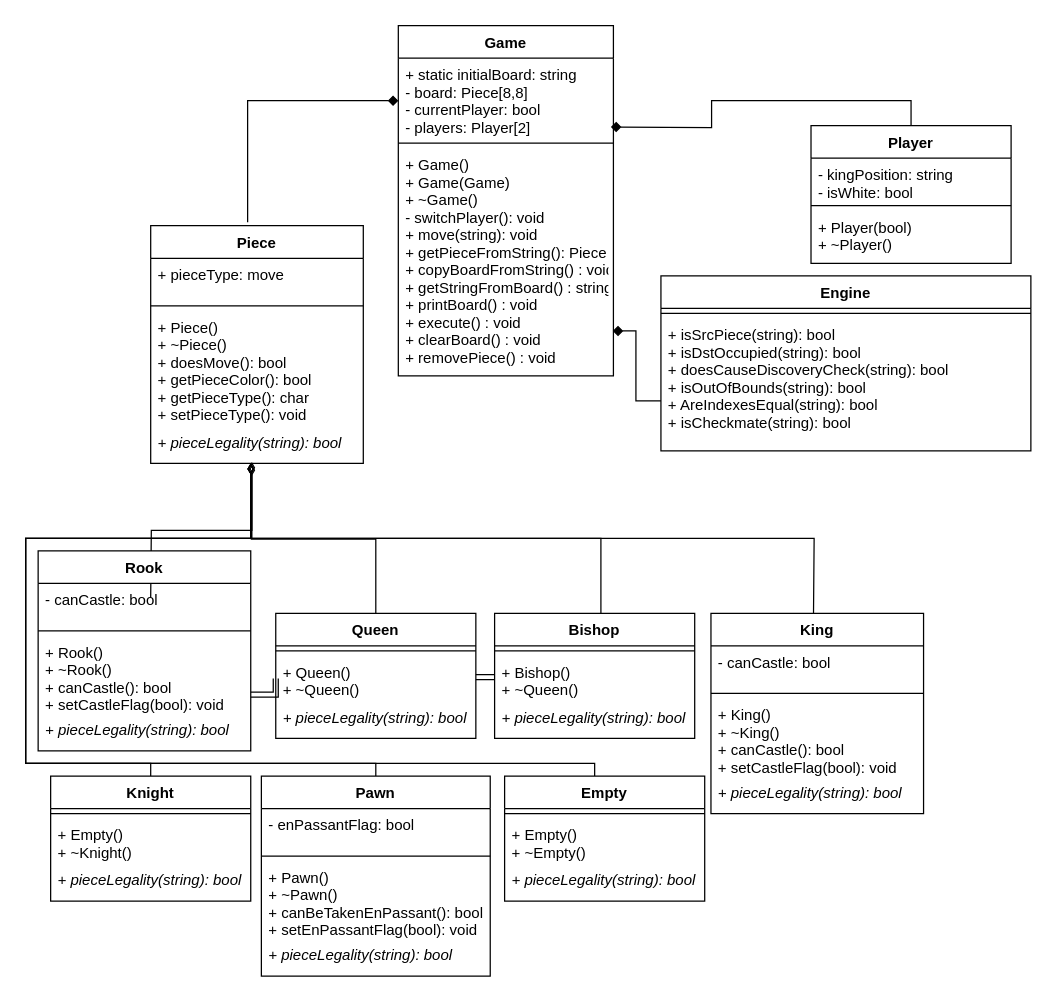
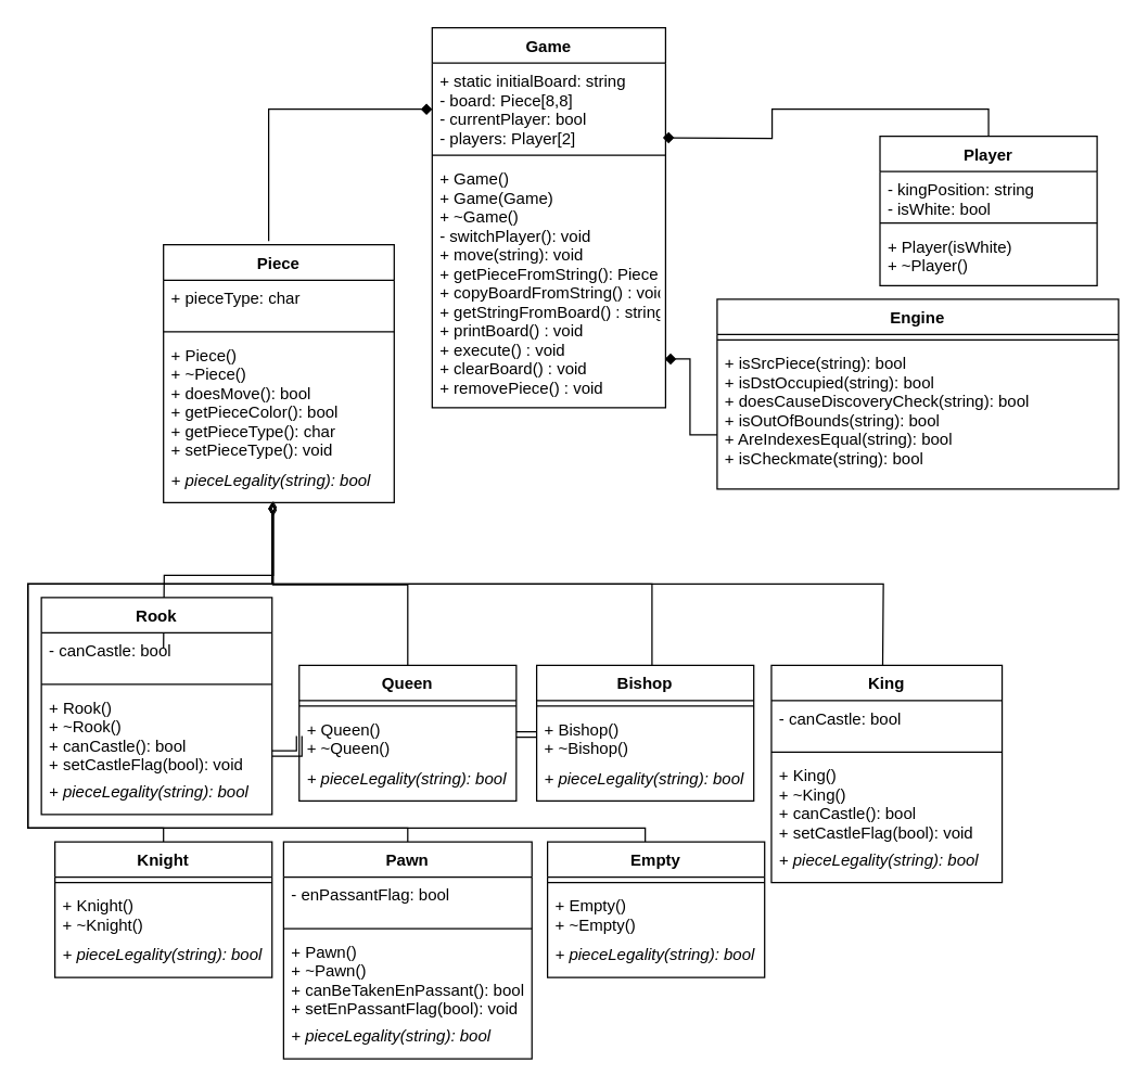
  <mxCell id="0" />
  <mxCell id="1" parent="0" />
  <mxCell id="2" value="Game" style="swimlane;fontStyle=1;align=center;verticalAlign=top;childLayout=stackLayout;horizontal=1;startSize=26;horizontalStack=0;resizeParent=1;resizeParentMax=0;resizeLast=0;collapsible=1;marginBottom=0;" parent="1" vertex="1"><mxGeometry x="318" y="20" width="172" height="280" as="geometry"><mxRectangle x="345" y="30" width="70" height="26" as="alternateBounds" /></mxGeometry></mxCell>
  <mxCell id="3" value="+ static initialBoard: string&#10;- board: Piece[8,8]&#10;- currentPlayer: bool&#10;- players: Player[2]" style="text;strokeColor=none;fillColor=none;align=left;verticalAlign=top;spacingLeft=4;spacingRight=4;overflow=hidden;rotatable=0;points=[[0,0.5],[1,0.5]];portConstraint=eastwest;" parent="2" vertex="1"><mxGeometry y="26" width="172" height="64" as="geometry" /></mxCell>
  <mxCell id="4" value="" style="line;strokeWidth=1;fillColor=none;align=left;verticalAlign=middle;spacingTop=-1;spacingLeft=3;spacingRight=3;rotatable=0;labelPosition=right;points=[];portConstraint=eastwest;" parent="2" vertex="1"><mxGeometry y="90" width="172" height="8" as="geometry" /></mxCell>
  <mxCell id="5" value="+ Game()&#10;+ Game(Game)&#10;+ ~Game()&#10;- switchPlayer(): void&#10;+ move(string): void&#10;+ getPieceFromString(): Piece&#10;+ copyBoardFromString() : void&#10;+ getStringFromBoard() : string&#10;+ printBoard() : void&#10;+ execute() : void&#10;+ clearBoard() : void&#10;+ removePiece() : void" style="text;strokeColor=none;fillColor=none;align=left;verticalAlign=top;spacingLeft=4;spacingRight=4;overflow=hidden;rotatable=0;points=[[0,0.5],[1,0.5]];portConstraint=eastwest;" parent="2" vertex="1"><mxGeometry y="98" width="172" height="182" as="geometry" /></mxCell>
  <mxCell id="6" value="Piece" style="swimlane;fontStyle=1;align=center;verticalAlign=top;childLayout=stackLayout;horizontal=1;startSize=26;horizontalStack=0;resizeParent=1;resizeParentMax=0;resizeLast=0;collapsible=1;marginBottom=0;" parent="1" vertex="1"><mxGeometry x="120" y="180" width="170" height="190" as="geometry" /></mxCell>
- <mxCell id="7" value="+ pieceType: move" style="text;strokeColor=none;fillColor=none;align=left;verticalAlign=top;spacingLeft=4;spacingRight=4;overflow=hidden;rotatable=0;points=[[0,0.5],[1,0.5]];portConstraint=eastwest;" parent="6" vertex="1"><mxGeometry y="26" width="170" height="34" as="geometry" /></mxCell>
+ <mxCell id="7" value="+ pieceType: char" style="text;strokeColor=none;fillColor=none;align=left;verticalAlign=top;spacingLeft=4;spacingRight=4;overflow=hidden;rotatable=0;points=[[0,0.5],[1,0.5]];portConstraint=eastwest;" parent="6" vertex="1"><mxGeometry y="26" width="170" height="34" as="geometry" /></mxCell>
  <mxCell id="8" value="" style="line;strokeWidth=1;fillColor=none;align=left;verticalAlign=middle;spacingTop=-1;spacingLeft=3;spacingRight=3;rotatable=0;labelPosition=right;points=[];portConstraint=eastwest;" parent="6" vertex="1"><mxGeometry y="60" width="170" height="8" as="geometry" /></mxCell>
  <mxCell id="9" value="+ Piece()&#10;+ ~Piece()&#10;+ doesMove(): bool&#10;+ getPieceColor(): bool&#10;+ getPieceType(): char&#10;+ setPieceType(): void&#10;" style="text;strokeColor=none;fillColor=none;align=left;verticalAlign=top;spacingLeft=4;spacingRight=4;overflow=hidden;rotatable=0;points=[[0,0.5],[1,0.5]];portConstraint=eastwest;fontStyle=0" parent="6" vertex="1"><mxGeometry y="68" width="170" height="92" as="geometry" /></mxCell>
  <mxCell id="10" value="+ pieceLegality(string): bool" style="text;strokeColor=none;fillColor=none;align=left;verticalAlign=top;spacingLeft=4;spacingRight=4;overflow=hidden;rotatable=0;points=[[0,0.5],[1,0.5]];portConstraint=eastwest;fontStyle=2" parent="6" vertex="1"><mxGeometry y="160" width="170" height="30" as="geometry" /></mxCell>
  <mxCell id="11" style="edgeStyle=orthogonalEdgeStyle;rounded=0;orthogonalLoop=1;jettySize=auto;html=1;entryX=0.476;entryY=0.967;entryDx=0;entryDy=0;entryPerimeter=0;endArrow=diamondThin;endFill=0;" parent="1" target="10" edge="1"><mxGeometry relative="1" as="geometry"><mxPoint x="120" y="477" as="sourcePoint" /></mxGeometry></mxCell>
  <mxCell id="12" style="edgeStyle=orthogonalEdgeStyle;rounded=0;orthogonalLoop=1;jettySize=auto;html=1;endArrow=diamond;endFill=1;exitX=0.456;exitY=-0.015;exitDx=0;exitDy=0;exitPerimeter=0;" parent="1" source="6" edge="1"><mxGeometry relative="1" as="geometry"><mxPoint x="318" y="80" as="targetPoint" /><Array as="points"><mxPoint x="198" y="80" /></Array></mxGeometry></mxCell>
  <mxCell id="13" style="edgeStyle=orthogonalEdgeStyle;rounded=0;orthogonalLoop=1;jettySize=auto;html=1;endArrow=diamondThin;endFill=0;" parent="1" source="14" edge="1"><mxGeometry relative="1" as="geometry"><mxPoint x="200" y="370" as="targetPoint" /><Array as="points"><mxPoint x="120" y="610" /><mxPoint x="20" y="610" /><mxPoint x="20" y="430" /><mxPoint x="200" y="430" /><mxPoint x="200" y="370" /></Array></mxGeometry></mxCell>
  <mxCell id="14" value="Knight" style="swimlane;fontStyle=1;align=center;verticalAlign=top;childLayout=stackLayout;horizontal=1;startSize=26;horizontalStack=0;resizeParent=1;resizeParentMax=0;resizeLast=0;collapsible=1;marginBottom=0;" parent="1" vertex="1"><mxGeometry x="40" y="620" width="160" height="100" as="geometry" /></mxCell>
  <mxCell id="15" value="" style="line;strokeWidth=1;fillColor=none;align=left;verticalAlign=middle;spacingTop=-1;spacingLeft=3;spacingRight=3;rotatable=0;labelPosition=right;points=[];portConstraint=eastwest;" parent="14" vertex="1"><mxGeometry y="26" width="160" height="8" as="geometry" /></mxCell>
- <mxCell id="16" value="+ Empty()&#10;+ ~Knight()" style="text;strokeColor=none;fillColor=none;align=left;verticalAlign=top;spacingLeft=4;spacingRight=4;overflow=hidden;rotatable=0;points=[[0,0.5],[1,0.5]];portConstraint=eastwest;" parent="14" vertex="1"><mxGeometry y="34" width="160" height="36" as="geometry" /></mxCell>
+ <mxCell id="16" value="+ Knight()&#10;+ ~Knight()" style="text;strokeColor=none;fillColor=none;align=left;verticalAlign=top;spacingLeft=4;spacingRight=4;overflow=hidden;rotatable=0;points=[[0,0.5],[1,0.5]];portConstraint=eastwest;" parent="14" vertex="1"><mxGeometry y="34" width="160" height="36" as="geometry" /></mxCell>
  <mxCell id="17" value="+ pieceLegality(string): bool" style="text;strokeColor=none;fillColor=none;align=left;verticalAlign=top;spacingLeft=4;spacingRight=4;overflow=hidden;rotatable=0;points=[[0,0.5],[1,0.5]];portConstraint=eastwest;fontStyle=2" parent="14" vertex="1"><mxGeometry y="70" width="160" height="30" as="geometry" /></mxCell>
  <mxCell id="18" style="edgeStyle=orthogonalEdgeStyle;rounded=0;orthogonalLoop=1;jettySize=auto;html=1;endArrow=diamondThin;endFill=0;" parent="1" edge="1"><mxGeometry relative="1" as="geometry"><mxPoint x="200" y="370" as="targetPoint" /><Array as="points"><mxPoint x="300" y="610" /><mxPoint x="20" y="610" /><mxPoint x="20" y="430" /><mxPoint x="200" y="430" /><mxPoint x="200" y="370" /></Array><mxPoint x="300" y="620" as="sourcePoint" /></mxGeometry></mxCell>
  <mxCell id="19" style="edgeStyle=orthogonalEdgeStyle;rounded=0;orthogonalLoop=1;jettySize=auto;html=1;endArrow=diamondThin;endFill=0;" parent="1" source="20" edge="1"><mxGeometry relative="1" as="geometry"><mxPoint x="200" y="370" as="targetPoint" /><Array as="points"><mxPoint x="475" y="610" /><mxPoint x="20" y="610" /><mxPoint x="20" y="430" /><mxPoint x="200" y="430" /><mxPoint x="200" y="370" /></Array></mxGeometry></mxCell>
  <mxCell id="20" value="Empty" style="swimlane;fontStyle=1;align=center;verticalAlign=top;childLayout=stackLayout;horizontal=1;startSize=26;horizontalStack=0;resizeParent=1;resizeParentMax=0;resizeLast=0;collapsible=1;marginBottom=0;" parent="1" vertex="1"><mxGeometry x="403" y="620" width="160" height="100" as="geometry" /></mxCell>
  <mxCell id="21" value="" style="line;strokeWidth=1;fillColor=none;align=left;verticalAlign=middle;spacingTop=-1;spacingLeft=3;spacingRight=3;rotatable=0;labelPosition=right;points=[];portConstraint=eastwest;" parent="20" vertex="1"><mxGeometry y="26" width="160" height="8" as="geometry" /></mxCell>
  <mxCell id="22" value="+ Empty()&#10;+ ~Empty()" style="text;strokeColor=none;fillColor=none;align=left;verticalAlign=top;spacingLeft=4;spacingRight=4;overflow=hidden;rotatable=0;points=[[0,0.5],[1,0.5]];portConstraint=eastwest;" parent="20" vertex="1"><mxGeometry y="34" width="160" height="36" as="geometry" /></mxCell>
  <mxCell id="23" value="+ pieceLegality(string): bool" style="text;strokeColor=none;fillColor=none;align=left;verticalAlign=top;spacingLeft=4;spacingRight=4;overflow=hidden;rotatable=0;points=[[0,0.5],[1,0.5]];portConstraint=eastwest;fontStyle=2" parent="20" vertex="1"><mxGeometry y="70" width="160" height="30" as="geometry" /></mxCell>
  <mxCell id="24" style="edgeStyle=orthogonalEdgeStyle;rounded=0;orthogonalLoop=1;jettySize=auto;html=1;entryX=0.476;entryY=1.033;entryDx=0;entryDy=0;entryPerimeter=0;endArrow=diamondThin;endFill=0;" parent="1" target="10" edge="1"><mxGeometry relative="1" as="geometry"><mxPoint x="650" y="490" as="sourcePoint" /></mxGeometry></mxCell>
  <mxCell id="25" style="edgeStyle=orthogonalEdgeStyle;rounded=0;orthogonalLoop=1;jettySize=auto;html=1;endArrow=diamondThin;endFill=0;exitX=0.5;exitY=0;exitDx=0;exitDy=0;" parent="1" source="26" edge="1"><mxGeometry relative="1" as="geometry"><mxPoint x="200" y="370" as="targetPoint" /></mxGeometry></mxCell>
  <mxCell id="26" value="Queen" style="swimlane;fontStyle=1;align=center;verticalAlign=top;childLayout=stackLayout;horizontal=1;startSize=26;horizontalStack=0;resizeParent=1;resizeParentMax=0;resizeLast=0;collapsible=1;marginBottom=0;" parent="1" vertex="1"><mxGeometry x="220" y="490" width="160" height="100" as="geometry" /></mxCell>
  <mxCell id="27" value="" style="line;strokeWidth=1;fillColor=none;align=left;verticalAlign=middle;spacingTop=-1;spacingLeft=3;spacingRight=3;rotatable=0;labelPosition=right;points=[];portConstraint=eastwest;" parent="26" vertex="1"><mxGeometry y="26" width="160" height="8" as="geometry" /></mxCell>
  <mxCell id="28" value="+ Queen()&#10;+ ~Queen()" style="text;strokeColor=none;fillColor=none;align=left;verticalAlign=top;spacingLeft=4;spacingRight=4;overflow=hidden;rotatable=0;points=[[0,0.5],[1,0.5]];portConstraint=eastwest;" parent="26" vertex="1"><mxGeometry y="34" width="160" height="36" as="geometry" /></mxCell>
  <mxCell id="29" value="+ pieceLegality(string): bool" style="text;strokeColor=none;fillColor=none;align=left;verticalAlign=top;spacingLeft=4;spacingRight=4;overflow=hidden;rotatable=0;points=[[0,0.5],[1,0.5]];portConstraint=eastwest;fontStyle=2" parent="26" vertex="1"><mxGeometry y="70" width="160" height="30" as="geometry" /></mxCell>
  <mxCell id="30" style="edgeStyle=orthogonalEdgeStyle;rounded=0;orthogonalLoop=1;jettySize=auto;html=1;endArrow=diamondThin;endFill=0;" parent="1" source="31" edge="1"><mxGeometry relative="1" as="geometry"><mxPoint x="200" y="370" as="targetPoint" /><Array as="points"><mxPoint x="480" y="430" /><mxPoint x="200" y="430" /><mxPoint x="200" y="370" /></Array></mxGeometry></mxCell>
  <mxCell id="31" value="Bishop" style="swimlane;fontStyle=1;align=center;verticalAlign=top;childLayout=stackLayout;horizontal=1;startSize=26;horizontalStack=0;resizeParent=1;resizeParentMax=0;resizeLast=0;collapsible=1;marginBottom=0;" parent="1" vertex="1"><mxGeometry x="395" y="490" width="160" height="100" as="geometry" /></mxCell>
  <mxCell id="32" value="" style="line;strokeWidth=1;fillColor=none;align=left;verticalAlign=middle;spacingTop=-1;spacingLeft=3;spacingRight=3;rotatable=0;labelPosition=right;points=[];portConstraint=eastwest;" parent="31" vertex="1"><mxGeometry y="26" width="160" height="8" as="geometry" /></mxCell>
- <mxCell id="33" value="+ Bishop()&#10;+ ~Queen()" style="text;strokeColor=none;fillColor=none;align=left;verticalAlign=top;spacingLeft=4;spacingRight=4;overflow=hidden;rotatable=0;points=[[0,0.5],[1,0.5]];portConstraint=eastwest;" parent="31" vertex="1"><mxGeometry y="34" width="160" height="36" as="geometry" /></mxCell>
+ <mxCell id="33" value="+ Bishop()&#10;+ ~Bishop()" style="text;strokeColor=none;fillColor=none;align=left;verticalAlign=top;spacingLeft=4;spacingRight=4;overflow=hidden;rotatable=0;points=[[0,0.5],[1,0.5]];portConstraint=eastwest;" parent="31" vertex="1"><mxGeometry y="34" width="160" height="36" as="geometry" /></mxCell>
  <mxCell id="34" value="+ pieceLegality(string): bool" style="text;strokeColor=none;fillColor=none;align=left;verticalAlign=top;spacingLeft=4;spacingRight=4;overflow=hidden;rotatable=0;points=[[0,0.5],[1,0.5]];portConstraint=eastwest;fontStyle=2" parent="31" vertex="1"><mxGeometry y="70" width="160" height="30" as="geometry" /></mxCell>
  <mxCell id="35" style="edgeStyle=orthogonalEdgeStyle;rounded=0;orthogonalLoop=1;jettySize=auto;html=1;entryX=0;entryY=0.5;entryDx=0;entryDy=0;endArrow=diamondThin;endFill=0;shape=link;" parent="1" target="28" edge="1"><mxGeometry relative="1" as="geometry"><mxPoint x="200" y="555" as="sourcePoint" /></mxGeometry></mxCell>
  <mxCell id="36" style="edgeStyle=orthogonalEdgeStyle;shape=link;rounded=0;orthogonalLoop=1;jettySize=auto;html=1;entryX=0;entryY=0.5;entryDx=0;entryDy=0;endArrow=diamondThin;endFill=0;" parent="1" edge="1"><mxGeometry relative="1" as="geometry"><mxPoint x="380" y="541" as="sourcePoint" /><mxPoint x="395" y="541" as="targetPoint" /><Array as="points"><mxPoint x="390" y="541" /><mxPoint x="390" y="541" /></Array></mxGeometry></mxCell>
  <mxCell id="37" style="edgeStyle=orthogonalEdgeStyle;rounded=0;orthogonalLoop=1;jettySize=auto;html=1;entryX=0.997;entryY=0.803;entryDx=0;entryDy=0;entryPerimeter=0;endArrow=diamond;endFill=1;" parent="1" source="38" target="5" edge="1"><mxGeometry relative="1" as="geometry"><Array as="points"><mxPoint x="508" y="320" /><mxPoint x="508" y="264" /></Array></mxGeometry></mxCell>
  <mxCell id="38" value="Engine" style="swimlane;fontStyle=1;align=center;verticalAlign=top;childLayout=stackLayout;horizontal=1;startSize=26;horizontalStack=0;resizeParent=1;resizeParentMax=0;resizeLast=0;collapsible=1;marginBottom=0;" parent="1" vertex="1"><mxGeometry x="528" y="220" width="295.81" height="140" as="geometry" /></mxCell>
  <mxCell id="39" value="" style="line;strokeWidth=1;fillColor=none;align=left;verticalAlign=middle;spacingTop=-1;spacingLeft=3;spacingRight=3;rotatable=0;labelPosition=right;points=[];portConstraint=eastwest;" parent="38" vertex="1"><mxGeometry y="26" width="295.81" height="8" as="geometry" /></mxCell>
  <mxCell id="40" value="+ isSrcPiece(string): bool&#10;+ isDstOccupied(string): bool&#10;+ doesCauseDiscoveryCheck(string): bool&#10;+ isOutOfBounds(string): bool&#10;+ AreIndexesEqual(string): bool&#10;+ isCheckmate(string): bool" style="text;strokeColor=none;fillColor=none;align=left;verticalAlign=top;spacingLeft=4;spacingRight=4;overflow=hidden;rotatable=0;points=[[0,0.5],[1,0.5]];portConstraint=eastwest;" parent="38" vertex="1"><mxGeometry y="34" width="295.81" height="106" as="geometry" /></mxCell>
  <mxCell id="41" style="edgeStyle=orthogonalEdgeStyle;rounded=0;orthogonalLoop=1;jettySize=auto;html=1;exitX=0.5;exitY=0;exitDx=0;exitDy=0;endArrow=diamond;endFill=1;" parent="1" source="42" edge="1"><mxGeometry relative="1" as="geometry"><mxPoint x="488" y="101" as="targetPoint" /></mxGeometry></mxCell>
  <mxCell id="42" value="Player" style="swimlane;fontStyle=1;align=center;verticalAlign=top;childLayout=stackLayout;horizontal=1;startSize=26;horizontalStack=0;resizeParent=1;resizeParentMax=0;resizeLast=0;collapsible=1;marginBottom=0;" parent="1" vertex="1"><mxGeometry x="648" y="100" width="160" height="110" as="geometry" /></mxCell>
  <mxCell id="43" value="- kingPosition: string&#10;- isWhite: bool" style="text;strokeColor=none;fillColor=none;align=left;verticalAlign=top;spacingLeft=4;spacingRight=4;overflow=hidden;rotatable=0;points=[[0,0.5],[1,0.5]];portConstraint=eastwest;" parent="42" vertex="1"><mxGeometry y="26" width="160" height="34" as="geometry" /></mxCell>
  <mxCell id="44" value="" style="line;strokeWidth=1;fillColor=none;align=left;verticalAlign=middle;spacingTop=-1;spacingLeft=3;spacingRight=3;rotatable=0;labelPosition=right;points=[];portConstraint=eastwest;" parent="42" vertex="1"><mxGeometry y="60" width="160" height="8" as="geometry" /></mxCell>
- <mxCell id="45" value="+ Player(bool)&#10;+ ~Player()" style="text;strokeColor=none;fillColor=none;align=left;verticalAlign=top;spacingLeft=4;spacingRight=4;overflow=hidden;rotatable=0;points=[[0,0.5],[1,0.5]];portConstraint=eastwest;" parent="42" vertex="1"><mxGeometry y="68" width="160" height="42" as="geometry" /></mxCell>
+ <mxCell id="45" value="+ Player(isWhite)&#10;+ ~Player()" style="text;strokeColor=none;fillColor=none;align=left;verticalAlign=top;spacingLeft=4;spacingRight=4;overflow=hidden;rotatable=0;points=[[0,0.5],[1,0.5]];portConstraint=eastwest;" parent="42" vertex="1"><mxGeometry y="68" width="160" height="42" as="geometry" /></mxCell>
  <mxCell id="46" value="Rook" style="swimlane;fontStyle=1;align=center;verticalAlign=top;childLayout=stackLayout;horizontal=1;startSize=26;horizontalStack=0;resizeParent=1;resizeParentMax=0;resizeLast=0;collapsible=1;marginBottom=0;" vertex="1" parent="1"><mxGeometry x="30" y="440" width="170" height="160" as="geometry" /></mxCell>
  <mxCell id="47" value="- canCastle: bool" style="text;strokeColor=none;fillColor=none;align=left;verticalAlign=top;spacingLeft=4;spacingRight=4;overflow=hidden;rotatable=0;points=[[0,0.5],[1,0.5]];portConstraint=eastwest;" vertex="1" parent="46"><mxGeometry y="26" width="170" height="34" as="geometry" /></mxCell>
  <mxCell id="48" value="" style="line;strokeWidth=1;fillColor=none;align=left;verticalAlign=middle;spacingTop=-1;spacingLeft=3;spacingRight=3;rotatable=0;labelPosition=right;points=[];portConstraint=eastwest;" vertex="1" parent="46"><mxGeometry y="60" width="170" height="8" as="geometry" /></mxCell>
  <mxCell id="49" value="+ Rook()&#10;+ ~Rook()&#10;+ canCastle(): bool&#10;+ setCastleFlag(bool): void" style="text;strokeColor=none;fillColor=none;align=left;verticalAlign=top;spacingLeft=4;spacingRight=4;overflow=hidden;rotatable=0;points=[[0,0.5],[1,0.5]];portConstraint=eastwest;fontStyle=0" vertex="1" parent="46"><mxGeometry y="68" width="170" height="62" as="geometry" /></mxCell>
  <mxCell id="50" value="+ pieceLegality(string): bool" style="text;strokeColor=none;fillColor=none;align=left;verticalAlign=top;spacingLeft=4;spacingRight=4;overflow=hidden;rotatable=0;points=[[0,0.5],[1,0.5]];portConstraint=eastwest;fontStyle=2" vertex="1" parent="46"><mxGeometry y="130" width="170" height="30" as="geometry" /></mxCell>
  <mxCell id="51" value="King" style="swimlane;fontStyle=1;align=center;verticalAlign=top;childLayout=stackLayout;horizontal=1;startSize=26;horizontalStack=0;resizeParent=1;resizeParentMax=0;resizeLast=0;collapsible=1;marginBottom=0;" vertex="1" parent="1"><mxGeometry x="568" y="490" width="170" height="160" as="geometry" /></mxCell>
  <mxCell id="52" value="- canCastle: bool" style="text;strokeColor=none;fillColor=none;align=left;verticalAlign=top;spacingLeft=4;spacingRight=4;overflow=hidden;rotatable=0;points=[[0,0.5],[1,0.5]];portConstraint=eastwest;" vertex="1" parent="51"><mxGeometry y="26" width="170" height="34" as="geometry" /></mxCell>
  <mxCell id="53" value="" style="line;strokeWidth=1;fillColor=none;align=left;verticalAlign=middle;spacingTop=-1;spacingLeft=3;spacingRight=3;rotatable=0;labelPosition=right;points=[];portConstraint=eastwest;" vertex="1" parent="51"><mxGeometry y="60" width="170" height="8" as="geometry" /></mxCell>
  <mxCell id="54" value="+ King()&#10;+ ~King()&#10;+ canCastle(): bool&#10;+ setCastleFlag(bool): void" style="text;strokeColor=none;fillColor=none;align=left;verticalAlign=top;spacingLeft=4;spacingRight=4;overflow=hidden;rotatable=0;points=[[0,0.5],[1,0.5]];portConstraint=eastwest;fontStyle=0" vertex="1" parent="51"><mxGeometry y="68" width="170" height="62" as="geometry" /></mxCell>
  <mxCell id="55" value="+ pieceLegality(string): bool" style="text;strokeColor=none;fillColor=none;align=left;verticalAlign=top;spacingLeft=4;spacingRight=4;overflow=hidden;rotatable=0;points=[[0,0.5],[1,0.5]];portConstraint=eastwest;fontStyle=2" vertex="1" parent="51"><mxGeometry y="130" width="170" height="30" as="geometry" /></mxCell>
  <mxCell id="56" value="Pawn" style="swimlane;fontStyle=1;align=center;verticalAlign=top;childLayout=stackLayout;horizontal=1;startSize=26;horizontalStack=0;resizeParent=1;resizeParentMax=0;resizeLast=0;collapsible=1;marginBottom=0;" vertex="1" parent="1"><mxGeometry x="208.5" y="620" width="183" height="160" as="geometry" /></mxCell>
  <mxCell id="57" value="- enPassantFlag: bool" style="text;strokeColor=none;fillColor=none;align=left;verticalAlign=top;spacingLeft=4;spacingRight=4;overflow=hidden;rotatable=0;points=[[0,0.5],[1,0.5]];portConstraint=eastwest;" vertex="1" parent="56"><mxGeometry y="26" width="183" height="34" as="geometry" /></mxCell>
  <mxCell id="58" value="" style="line;strokeWidth=1;fillColor=none;align=left;verticalAlign=middle;spacingTop=-1;spacingLeft=3;spacingRight=3;rotatable=0;labelPosition=right;points=[];portConstraint=eastwest;" vertex="1" parent="56"><mxGeometry y="60" width="183" height="8" as="geometry" /></mxCell>
  <mxCell id="59" value="+ Pawn()&#10;+ ~Pawn()&#10;+ canBeTakenEnPassant(): bool&#10;+ setEnPassantFlag(bool): void" style="text;strokeColor=none;fillColor=none;align=left;verticalAlign=top;spacingLeft=4;spacingRight=4;overflow=hidden;rotatable=0;points=[[0,0.5],[1,0.5]];portConstraint=eastwest;fontStyle=0" vertex="1" parent="56"><mxGeometry y="68" width="183" height="62" as="geometry" /></mxCell>
  <mxCell id="60" value="+ pieceLegality(string): bool" style="text;strokeColor=none;fillColor=none;align=left;verticalAlign=top;spacingLeft=4;spacingRight=4;overflow=hidden;rotatable=0;points=[[0,0.5],[1,0.5]];portConstraint=eastwest;fontStyle=2" vertex="1" parent="56"><mxGeometry y="130" width="183" height="30" as="geometry" /></mxCell>
